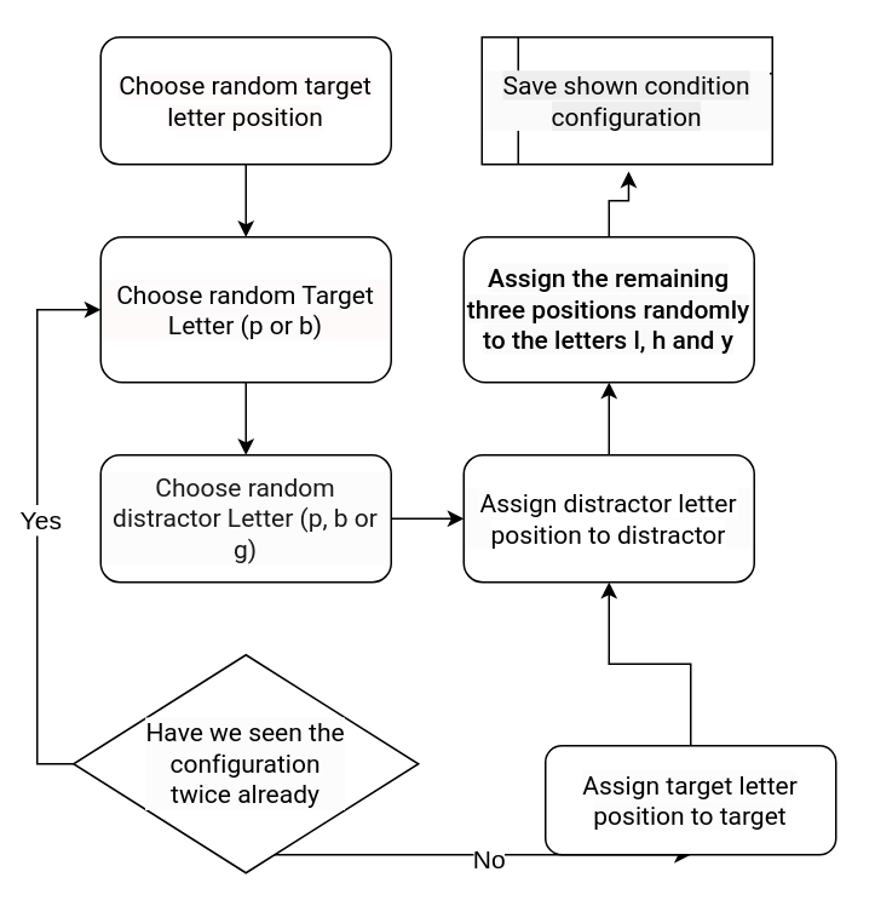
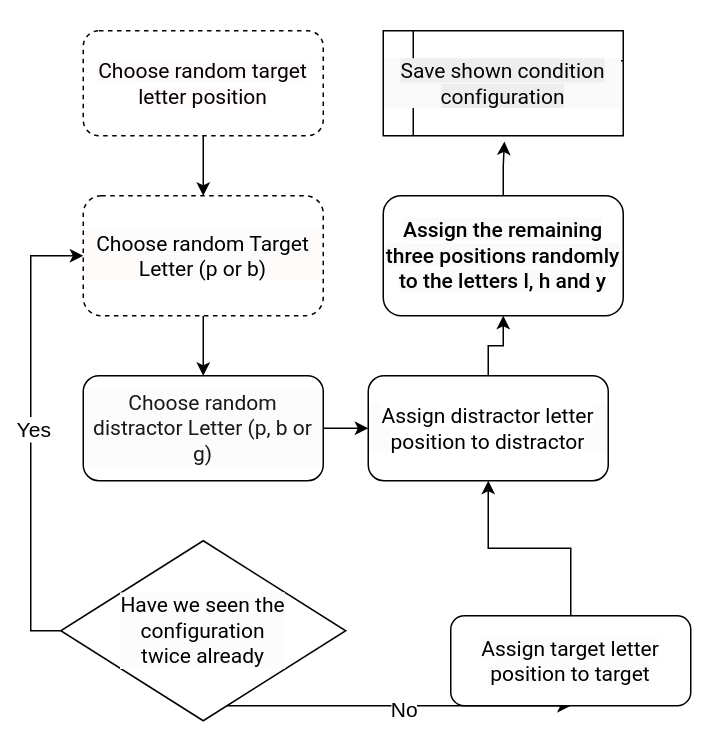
  <mxCell id="0" />
  <mxCell id="1" parent="0" />
  <mxCell id="2" style="edgeStyle=orthogonalEdgeStyle;rounded=0;orthogonalLoop=1;jettySize=auto;html=1;fontSize=14;fontColor=#000000;" edge="1" parent="1" source="3" target="5"><mxGeometry relative="1" as="geometry" /></mxCell>
- <mxCell id="3" value="&lt;span style=&quot;font-family: Roboto, serif; font-variant-ligatures: none; background-color: rgb(255, 250, 250);&quot;&gt;&lt;font style=&quot;font-size: 14px;&quot;&gt;Choose random target letter position  &lt;/font&gt;&lt;/span&gt;" style="rounded=1;whiteSpace=wrap;html=1;fontSize=12;glass=0;strokeWidth=1;shadow=0;" parent="1" vertex="1"><mxGeometry x="55" y="20" width="160" height="70" as="geometry" /></mxCell>
+ <mxCell id="3" value="&lt;span style=&quot;font-family: Roboto, serif; font-variant-ligatures: none; background-color: rgb(255, 250, 250);&quot;&gt;&lt;font style=&quot;font-size: 14px;&quot;&gt;Choose random target letter position  &lt;/font&gt;&lt;/span&gt;" style="rounded=1;whiteSpace=wrap;html=1;fontSize=12;glass=0;strokeWidth=1;shadow=0;dashed=1;" parent="1" vertex="1"><mxGeometry x="55" y="20" width="160" height="70" as="geometry" /></mxCell>
  <mxCell id="4" style="edgeStyle=orthogonalEdgeStyle;rounded=0;orthogonalLoop=1;jettySize=auto;html=1;entryX=0.5;entryY=0;entryDx=0;entryDy=0;fontSize=14;fontColor=#000000;" edge="1" parent="1" source="5" target="7"><mxGeometry relative="1" as="geometry" /></mxCell>
- <mxCell id="5" value="&lt;span style=&quot;font-family: Roboto, serif; font-variant-ligatures: none; background-color: rgb(252, 252, 252);&quot;&gt;&lt;font style=&quot;font-size: 14px;&quot;&gt;Choose random Target Letter (p or b)&lt;/font&gt;&lt;/span&gt;" style="rounded=1;whiteSpace=wrap;html=1;labelBackgroundColor=#FFFAFA;" vertex="1" parent="1"><mxGeometry x="55" y="130" width="160" height="80" as="geometry" /></mxCell>
+ <mxCell id="5" value="&lt;span style=&quot;font-family: Roboto, serif; font-variant-ligatures: none; background-color: rgb(252, 252, 252);&quot;&gt;&lt;font style=&quot;font-size: 14px;&quot;&gt;Choose random Target Letter (p or b)&lt;/font&gt;&lt;/span&gt;" style="rounded=1;whiteSpace=wrap;html=1;labelBackgroundColor=#FFFAFA;dashed=1;" vertex="1" parent="1"><mxGeometry x="55" y="130" width="160" height="80" as="geometry" /></mxCell>
  <mxCell id="6" style="edgeStyle=orthogonalEdgeStyle;rounded=0;orthogonalLoop=1;jettySize=auto;html=1;fontSize=14;fontColor=#000000;" edge="1" parent="1" source="7" target="16"><mxGeometry relative="1" as="geometry" /></mxCell>
  <mxCell id="7" value="&lt;span style=&quot;font-family: Roboto, serif; font-variant-ligatures: none; background-color: rgb(252, 252, 252);&quot;&gt;&lt;font style=&quot;font-size: 14px;&quot; color=&quot;#191919&quot;&gt;Choose random distractor Letter (p, b or g)&lt;/font&gt;&lt;/span&gt;" style="rounded=1;whiteSpace=wrap;html=1;labelBackgroundColor=#FCFCFC;fontColor=#000000;" vertex="1" parent="1"><mxGeometry x="55" y="250" width="160" height="70" as="geometry" /></mxCell>
  <mxCell id="8" style="edgeStyle=orthogonalEdgeStyle;rounded=0;orthogonalLoop=1;jettySize=auto;html=1;entryX=0;entryY=0.5;entryDx=0;entryDy=0;fontSize=14;fontColor=#000000;" edge="1" parent="1" source="12" target="5"><mxGeometry relative="1" as="geometry"><Array as="points"><mxPoint x="20" y="420" /><mxPoint x="20" y="170" /></Array></mxGeometry></mxCell>
  <mxCell id="9" value="Yes" style="edgeLabel;html=1;align=center;verticalAlign=middle;resizable=0;points=[];fontSize=14;fontColor=#000000;" vertex="1" connectable="0" parent="8"><mxGeometry x="0.27" y="-1" relative="1" as="geometry"><mxPoint y="39" as="offset" /></mxGeometry></mxCell>
  <mxCell id="10" style="edgeStyle=orthogonalEdgeStyle;rounded=0;orthogonalLoop=1;jettySize=auto;html=1;entryX=0.5;entryY=1;entryDx=0;entryDy=0;fontSize=14;fontColor=#000000;" edge="1" parent="1" source="12" target="14"><mxGeometry relative="1" as="geometry"><Array as="points"><mxPoint x="335" y="470" /></Array></mxGeometry></mxCell>
  <mxCell id="11" value="No" style="edgeLabel;html=1;align=center;verticalAlign=middle;resizable=0;points=[];fontSize=14;fontColor=#000000;" vertex="1" connectable="0" parent="10"><mxGeometry x="0.029" y="-2" relative="1" as="geometry"><mxPoint as="offset" /></mxGeometry></mxCell>
  <mxCell id="12" value="&lt;span style=&quot;font-family: Roboto, serif; font-variant-ligatures: none;&quot;&gt;&lt;font style=&quot;font-size: 14px;&quot; color=&quot;#000000&quot;&gt;Have we seen the &lt;br&gt;configuration&lt;br&gt;twice already&lt;/font&gt;&lt;/span&gt;" style="rhombus;whiteSpace=wrap;html=1;labelBackgroundColor=#FCFCFC;fontColor=#191919;" vertex="1" parent="1"><mxGeometry x="40" y="360" width="190" height="120" as="geometry" /></mxCell>
  <mxCell id="13" style="edgeStyle=orthogonalEdgeStyle;rounded=0;orthogonalLoop=1;jettySize=auto;html=1;entryX=0.5;entryY=1;entryDx=0;entryDy=0;fontSize=14;fontColor=#000000;" edge="1" parent="1" source="14" target="16"><mxGeometry relative="1" as="geometry" /></mxCell>
  <mxCell id="14" value="&lt;span style=&quot;font-family: Roboto, serif; font-variant-ligatures: none; background-color: rgb(252, 252, 252);&quot;&gt;&lt;font style=&quot;font-size: 14px;&quot;&gt;Assign target letter position to target &lt;/font&gt;&lt;/span&gt;" style="rounded=1;whiteSpace=wrap;html=1;labelBackgroundColor=none;fontSize=14;fontColor=#000000;" vertex="1" parent="1"><mxGeometry x="300" y="410" width="160" height="60" as="geometry" /></mxCell>
  <mxCell id="15" style="edgeStyle=orthogonalEdgeStyle;rounded=0;orthogonalLoop=1;jettySize=auto;html=1;entryX=0.5;entryY=1;entryDx=0;entryDy=0;fontSize=14;fontColor=#000000;" edge="1" parent="1" source="16" target="18"><mxGeometry relative="1" as="geometry" /></mxCell>
- <mxCell id="16" value="&lt;span style=&quot;font-family: Roboto, serif; font-variant-ligatures: none; background-color: rgb(255, 255, 255);&quot;&gt;&lt;font style=&quot;font-size: 14px;&quot;&gt;Assign distractor letter position to distractor &lt;/font&gt;&lt;/span&gt;" style="rounded=1;whiteSpace=wrap;html=1;labelBackgroundColor=#FCFCFC;fontSize=14;fontColor=#000000;" vertex="1" parent="1"><mxGeometry x="255" y="250" width="160" height="70" as="geometry" /></mxCell>
+ <mxCell id="16" value="&lt;span style=&quot;font-family: Roboto, serif; font-variant-ligatures: none; background-color: rgb(255, 255, 255);&quot;&gt;&lt;font style=&quot;font-size: 14px;&quot;&gt;Assign distractor letter position to distractor &lt;/font&gt;&lt;/span&gt;" style="rounded=1;whiteSpace=wrap;html=1;labelBackgroundColor=#FCFCFC;fontSize=14;fontColor=#000000;" vertex="1" parent="1"><mxGeometry x="245" y="250" width="160" height="70" as="geometry" /></mxCell>
  <mxCell id="17" style="edgeStyle=orthogonalEdgeStyle;rounded=0;orthogonalLoop=1;jettySize=auto;html=1;entryX=0.505;entryY=1.055;entryDx=0;entryDy=0;entryPerimeter=0;fontSize=14;fontColor=#000000;" edge="1" parent="1" source="18" target="19"><mxGeometry relative="1" as="geometry" /></mxCell>
  <mxCell id="18" value="&lt;font style=&quot;font-size: 14px;&quot;&gt;&lt;span style=&quot;background-color: rgb(250, 250, 250);&quot;&gt;&lt;span style=&quot;font-family: Roboto, serif; font-style: normal; font-variant-ligatures: none; font-variant-caps: normal; font-weight: 500; letter-spacing: normal; orphans: 2; text-align: center; text-indent: 0px; text-transform: none; widows: 2; word-spacing: 0px; -webkit-text-stroke-width: 0px; text-decoration-thickness: initial; text-decoration-style: initial; text-decoration-color: initial; float: none; display: inline !important;&quot;&gt;Assign the remaining three positions randomly to the letters l, h and y&lt;/span&gt;&lt;/span&gt;&lt;br&gt;&lt;/font&gt;" style="rounded=1;whiteSpace=wrap;html=1;labelBackgroundColor=#FFFFFF;fontSize=14;fontColor=#000000;" vertex="1" parent="1"><mxGeometry x="255" y="130" width="160" height="80" as="geometry" /></mxCell>
- <mxCell id="19" value="&lt;span style=&quot;font-family: Roboto, serif; font-variant-ligatures: none; background-color: rgb(238, 238, 238);&quot;&gt;Save shown condition configuration&lt;/span&gt;" style="shape=internalStorage;whiteSpace=wrap;html=1;backgroundOutline=1;labelBackgroundColor=#FAFAFA;fontSize=14;fontColor=#050505;" vertex="1" parent="1"><mxGeometry x="265" y="20" width="160" height="70" as="geometry" /></mxCell>
+ <mxCell id="19" value="&lt;span style=&quot;font-family: Roboto, serif; font-variant-ligatures: none; background-color: rgb(238, 238, 238);&quot;&gt;Save shown condition configuration&lt;/span&gt;" style="shape=internalStorage;whiteSpace=wrap;html=1;backgroundOutline=1;labelBackgroundColor=#FAFAFA;fontSize=14;fontColor=#050505;" vertex="1" parent="1"><mxGeometry x="255" y="20" width="160" height="70" as="geometry" /></mxCell>
